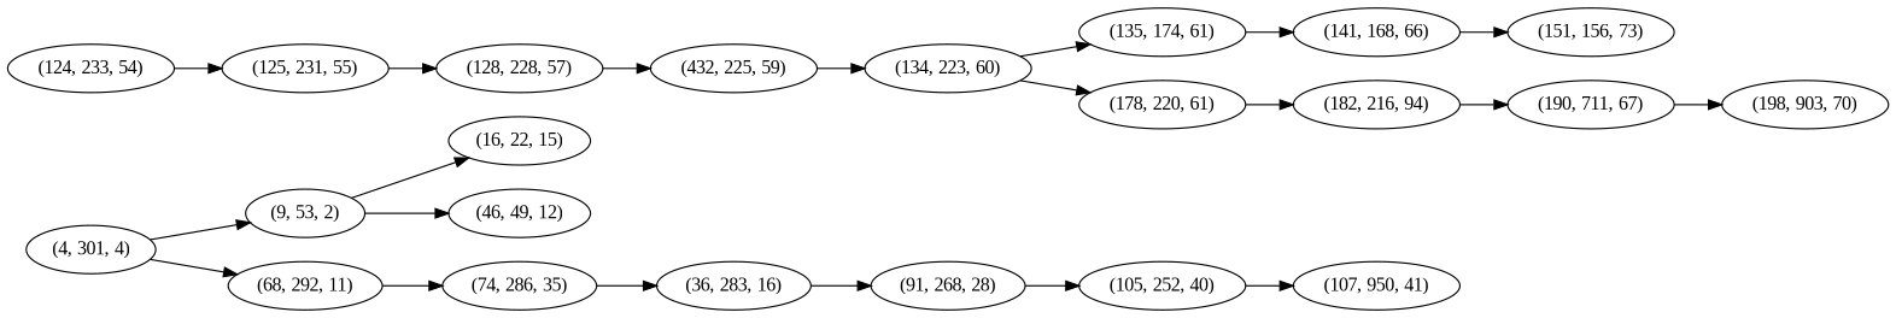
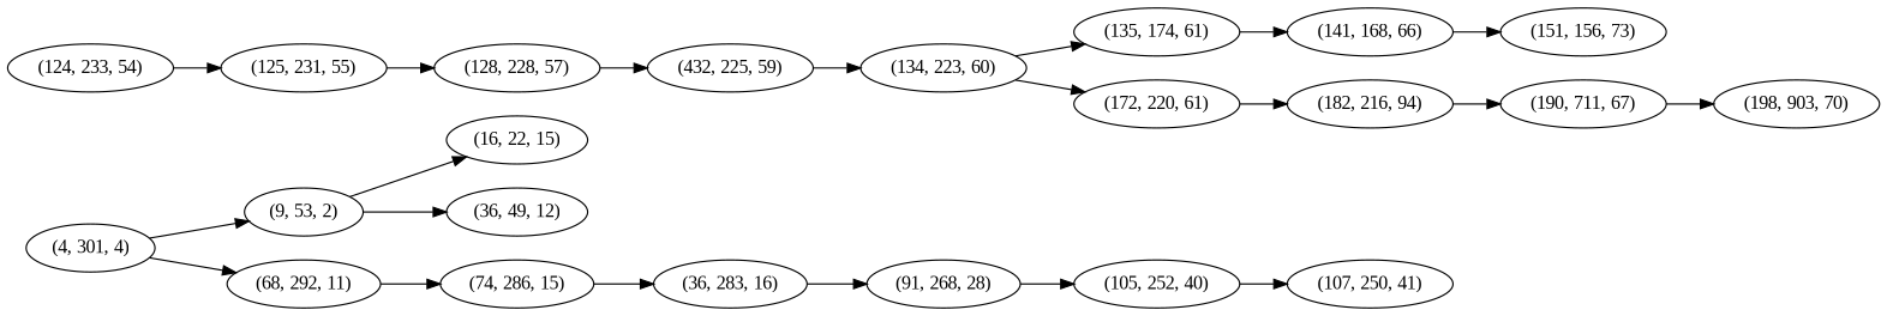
  digraph {
    fontname="Liberation Serif"
    rankdir=LR
    node [fontname="Liberation Serif"]
    edge [fontname="Liberation Serif"]
    n1 [label="(9, 53, 2)"]
    "(4, 301, 4)"
    "(68, 292, 11)"
    "(16, 22, 15)"
-   "(36, 49, 12)" [label="(46, 49, 12)"]
-   "(74, 286, 15)" [label="(74, 286, 35)"]
+   "(36, 49, 12)"
+   "(74, 286, 15)"
    n7 [label="(36, 283, 16)"]
    n8 [label="(91, 268, 28)"]
    "(105, 252, 40)"
-   "(107, 250, 41)" [label="(107, 950, 41)"]
+   "(107, 250, 41)"
    "(124, 233, 54)"
    "(125, 231, 55)"
    "(128, 228, 57)"
    n14 [label="(432, 225, 59)"]
    "(134, 223, 60)"
    "(135, 174, 61)"
-   "(178, 220, 61)"
+   "(178, 220, 61)" [label="(172, 220, 61)"]
    "(141, 168, 66)"
    n19 [label="(182, 216, 94)"]
    "(151, 156, 73)"
    n21 [label="(190, 711, 67)"]
    n22 [label="(198, 903, 70)"]
    n1 -> "(16, 22, 15)"
    n1 -> "(36, 49, 12)"
    "(4, 301, 4)" -> n1
    "(4, 301, 4)" -> "(68, 292, 11)"
    "(68, 292, 11)" -> "(74, 286, 15)"
    "(74, 286, 15)" -> n7
    n7 -> n8
    n8 -> "(105, 252, 40)"
    "(105, 252, 40)" -> "(107, 250, 41)"
    "(124, 233, 54)" -> "(125, 231, 55)"
    "(125, 231, 55)" -> "(128, 228, 57)"
    "(128, 228, 57)" -> n14
    n14 -> "(134, 223, 60)"
    "(134, 223, 60)" -> "(135, 174, 61)"
    "(134, 223, 60)" -> "(178, 220, 61)"
    "(135, 174, 61)" -> "(141, 168, 66)"
    "(178, 220, 61)" -> n19
    "(141, 168, 66)" -> "(151, 156, 73)"
    n19 -> n21
    n21 -> n22
  }
